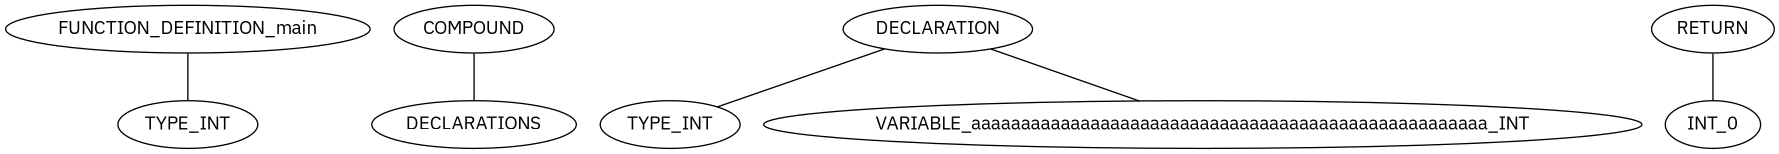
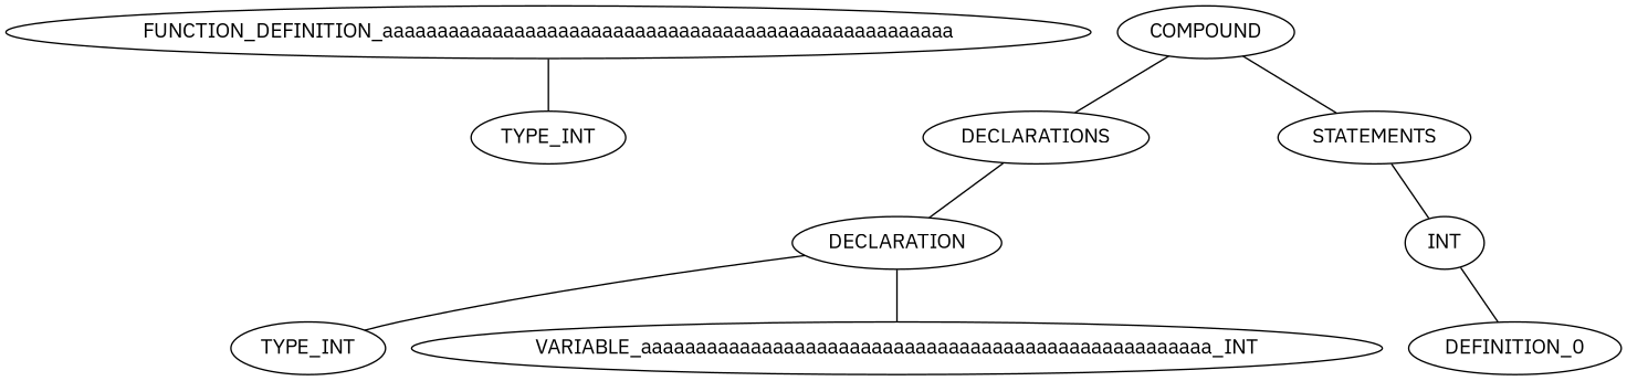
  graph {
    fontname="IBM Plex Sans"
    node [fontname="IBM Plex Sans"]
    edge [fontname="IBM Plex Sans"]
-   n1 [label=FUNCTION_DEFINITION_main]
+   n1 [label=FUNCTION_DEFINITION_aaaaaaaaaaaaaaaaaaaaaaaaaaaaaaaaaaaaaaaaaaaaaaaaaaaa]
    n2 [label=TYPE_INT]
    n3 [label=COMPOUND]
    n4 [label=DECLARATIONS]
+   n5 [label=STATEMENTS]
    n6 [label=DECLARATION]
-   n7 [label=RETURN]
+   n7 [label=INT]
    n8 [label=TYPE_INT]
    n9 [label=VARIABLE_aaaaaaaaaaaaaaaaaaaaaaaaaaaaaaaaaaaaaaaaaaaaaaaaaaaa_INT]
-   n10 [label=INT_0]
+   n10 [label=DEFINITION_0]
    n1 -- n2
    n3 -- n4
+   n3 -- n5
+   n4 -- n6
+   n5 -- n7
    n6 -- n8
    n6 -- n9
    n7 -- n10
  }
